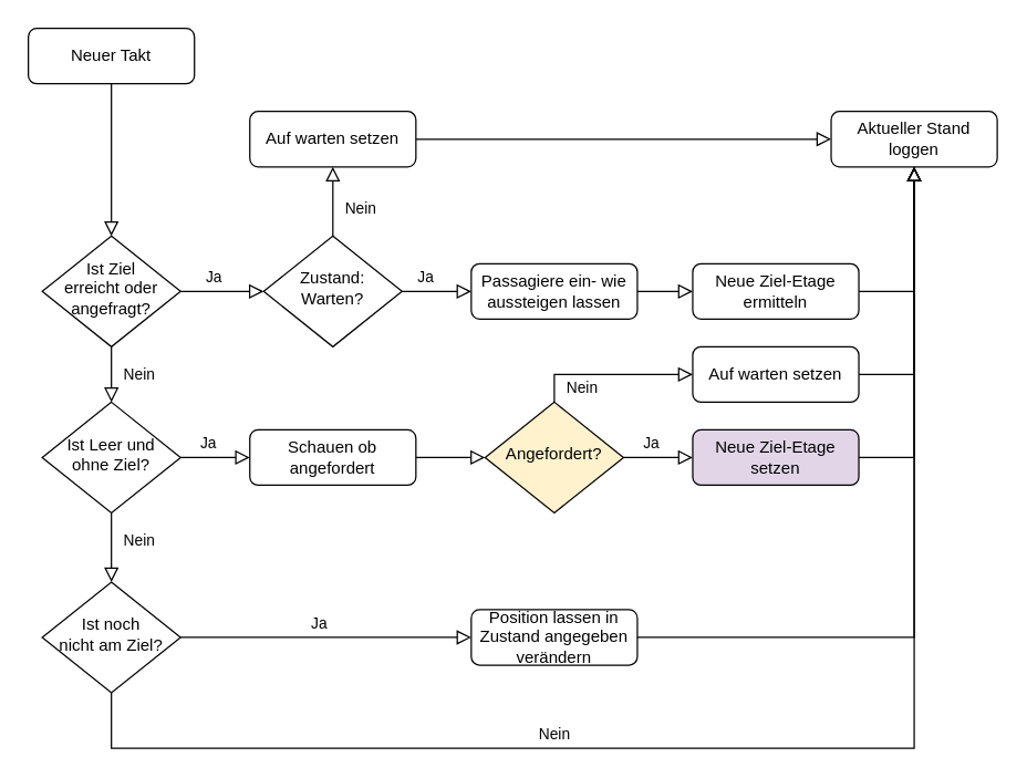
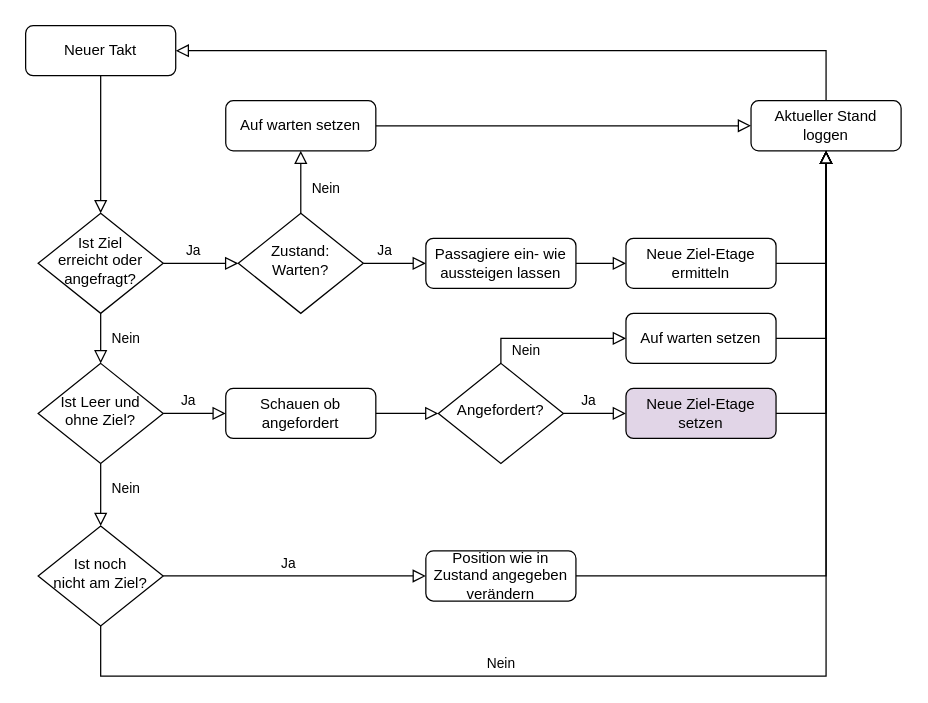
  <mxCell id="0" />
  <mxCell id="1" parent="0" />
  <mxCell id="2" value="" style="rounded=0;html=1;jettySize=auto;orthogonalLoop=1;fontSize=11;endArrow=block;endFill=0;endSize=8;strokeWidth=1;shadow=0;labelBackgroundColor=none;edgeStyle=orthogonalEdgeStyle;" parent="1" source="3" target="6" edge="1"><mxGeometry relative="1" as="geometry" /></mxCell>
  <mxCell id="3" value="Neuer Takt" style="rounded=1;whiteSpace=wrap;html=1;fontSize=12;glass=0;strokeWidth=1;shadow=0;" parent="1" vertex="1"><mxGeometry x="20" y="20" width="120" height="40" as="geometry" /></mxCell>
  <mxCell id="4" value="Nein" style="rounded=0;html=1;jettySize=auto;orthogonalLoop=1;fontSize=11;endArrow=block;endFill=0;endSize=8;strokeWidth=1;shadow=0;labelBackgroundColor=none;edgeStyle=orthogonalEdgeStyle;" parent="1" source="6" target="11" edge="1"><mxGeometry y="20" relative="1" as="geometry"><mxPoint as="offset" /></mxGeometry></mxCell>
  <mxCell id="5" value="Ja" style="edgeStyle=orthogonalEdgeStyle;rounded=0;html=1;jettySize=auto;orthogonalLoop=1;fontSize=11;endArrow=block;endFill=0;endSize=8;strokeWidth=1;shadow=0;labelBackgroundColor=none;" parent="1" source="6" target="23" edge="1"><mxGeometry x="-0.2" y="10" relative="1" as="geometry"><mxPoint as="offset" /></mxGeometry></mxCell>
  <mxCell id="6" value="Ist Ziel &lt;br&gt;erreicht oder &lt;br&gt;angefragt?" style="rhombus;whiteSpace=wrap;html=1;shadow=0;fontFamily=Helvetica;fontSize=12;align=center;strokeWidth=1;spacing=6;spacingTop=-4;" parent="1" vertex="1"><mxGeometry x="30" y="170" width="100" height="80" as="geometry" /></mxCell>
  <mxCell id="7" value="" style="edgeStyle=orthogonalEdgeStyle;rounded=0;orthogonalLoop=1;jettySize=auto;html=1;endSize=8;endArrow=block;endFill=0;" edge="1" parent="1" source="8" target="25"><mxGeometry relative="1" as="geometry" /></mxCell>
  <mxCell id="8" value="Passagiere ein- wie aussteigen lassen" style="rounded=1;whiteSpace=wrap;html=1;fontSize=12;glass=0;strokeWidth=1;shadow=0;" parent="1" vertex="1"><mxGeometry x="340" y="190" width="120" height="40" as="geometry" /></mxCell>
  <mxCell id="9" value="Nein" style="rounded=0;html=1;jettySize=auto;orthogonalLoop=1;fontSize=11;endArrow=block;endFill=0;endSize=8;strokeWidth=1;shadow=0;labelBackgroundColor=none;edgeStyle=orthogonalEdgeStyle;" parent="1" source="11" target="15" edge="1"><mxGeometry x="-0.2" y="20" relative="1" as="geometry"><mxPoint as="offset" /><mxPoint x="80" y="430" as="targetPoint" /></mxGeometry></mxCell>
  <mxCell id="10" value="Ja" style="edgeStyle=orthogonalEdgeStyle;rounded=0;html=1;jettySize=auto;orthogonalLoop=1;fontSize=11;endArrow=block;endFill=0;endSize=8;strokeWidth=1;shadow=0;labelBackgroundColor=none;" parent="1" source="11" target="13" edge="1"><mxGeometry x="-0.2" y="10" relative="1" as="geometry"><mxPoint as="offset" /></mxGeometry></mxCell>
  <mxCell id="11" value="Ist Leer und&lt;br&gt;ohne Ziel?" style="rhombus;whiteSpace=wrap;html=1;shadow=0;fontFamily=Helvetica;fontSize=12;align=center;strokeWidth=1;spacing=6;spacingTop=-4;" parent="1" vertex="1"><mxGeometry x="30" y="290" width="100" height="80" as="geometry" /></mxCell>
  <mxCell id="12" value="" style="edgeStyle=orthogonalEdgeStyle;rounded=0;orthogonalLoop=1;jettySize=auto;html=1;endSize=8;endArrow=block;endFill=0;" edge="1" parent="1" source="13" target="30"><mxGeometry relative="1" as="geometry" /></mxCell>
  <mxCell id="13" value="Schauen ob angefordert" style="rounded=1;whiteSpace=wrap;html=1;fontSize=12;glass=0;strokeWidth=1;shadow=0;" parent="1" vertex="1"><mxGeometry x="180" y="310" width="120" height="40" as="geometry" /></mxCell>
  <mxCell id="14" value="Ja" style="edgeStyle=orthogonalEdgeStyle;rounded=0;orthogonalLoop=1;jettySize=auto;html=1;endSize=8;endArrow=block;endFill=0;" edge="1" parent="1" source="15" target="20"><mxGeometry x="-0.048" y="10" relative="1" as="geometry"><Array as="points" /><mxPoint as="offset" /></mxGeometry></mxCell>
  <mxCell id="15" value="Ist noch &lt;br&gt;nicht am Ziel?" style="rhombus;whiteSpace=wrap;html=1;shadow=0;fontFamily=Helvetica;fontSize=12;align=center;strokeWidth=1;spacing=6;spacingTop=-4;" vertex="1" parent="1"><mxGeometry x="30" y="420" width="100" height="80" as="geometry" /></mxCell>
+ <mxCell id="16" style="edgeStyle=orthogonalEdgeStyle;rounded=0;orthogonalLoop=1;jettySize=auto;html=1;endSize=8;endArrow=block;endFill=0;" edge="1" parent="1" source="17" target="3"><mxGeometry relative="1" as="geometry"><Array as="points"><mxPoint x="660" y="40" /></Array></mxGeometry></mxCell>
  <mxCell id="17" value="Aktueller Stand loggen" style="rounded=1;whiteSpace=wrap;html=1;fontSize=12;glass=0;strokeWidth=1;shadow=0;" vertex="1" parent="1"><mxGeometry x="600" y="80" width="120" height="40" as="geometry" /></mxCell>
  <mxCell id="18" value="Nein" style="edgeStyle=orthogonalEdgeStyle;rounded=0;html=1;jettySize=auto;orthogonalLoop=1;fontSize=11;endArrow=block;endFill=0;endSize=8;strokeWidth=1;shadow=0;labelBackgroundColor=none;" edge="1" parent="1" source="15" target="17"><mxGeometry x="-0.308" y="10" relative="1" as="geometry"><mxPoint as="offset" /><mxPoint x="140" y="340" as="sourcePoint" /><mxPoint x="190" y="340" as="targetPoint" /><Array as="points"><mxPoint x="80" y="540" /><mxPoint x="660" y="540" /></Array></mxGeometry></mxCell>
  <mxCell id="19" style="edgeStyle=orthogonalEdgeStyle;rounded=0;orthogonalLoop=1;jettySize=auto;html=1;endSize=8;endArrow=block;endFill=0;" edge="1" parent="1" source="20" target="17"><mxGeometry relative="1" as="geometry" /></mxCell>
- <mxCell id="20" value="Position lassen in Zustand angegeben verändern" style="rounded=1;whiteSpace=wrap;html=1;fontSize=12;glass=0;strokeWidth=1;shadow=0;" vertex="1" parent="1"><mxGeometry x="340" y="440" width="120" height="40" as="geometry" /></mxCell>
+ <mxCell id="20" value="Position wie in Zustand angegeben verändern" style="rounded=1;whiteSpace=wrap;html=1;fontSize=12;glass=0;strokeWidth=1;shadow=0;" vertex="1" parent="1"><mxGeometry x="340" y="440" width="120" height="40" as="geometry" /></mxCell>
  <mxCell id="21" value="Ja" style="edgeStyle=orthogonalEdgeStyle;rounded=0;orthogonalLoop=1;jettySize=auto;html=1;endSize=8;endArrow=block;endFill=0;" edge="1" parent="1" source="23" target="8"><mxGeometry x="-0.333" y="10" relative="1" as="geometry"><mxPoint as="offset" /></mxGeometry></mxCell>
  <mxCell id="22" value="Nein" style="edgeStyle=orthogonalEdgeStyle;rounded=0;orthogonalLoop=1;jettySize=auto;html=1;endSize=8;endArrow=block;endFill=0;" edge="1" parent="1" source="23" target="27"><mxGeometry x="-0.2" y="-20" relative="1" as="geometry"><mxPoint as="offset" /></mxGeometry></mxCell>
  <mxCell id="23" value="Zustand: Warten?" style="rhombus;whiteSpace=wrap;html=1;shadow=0;fontFamily=Helvetica;fontSize=12;align=center;strokeWidth=1;spacing=6;spacingTop=-4;" vertex="1" parent="1"><mxGeometry x="190" y="170" width="100" height="80" as="geometry" /></mxCell>
  <mxCell id="24" style="edgeStyle=orthogonalEdgeStyle;rounded=0;orthogonalLoop=1;jettySize=auto;html=1;endSize=8;endArrow=block;endFill=0;" edge="1" parent="1" source="25" target="17"><mxGeometry relative="1" as="geometry"><Array as="points"><mxPoint x="660" y="210" /></Array></mxGeometry></mxCell>
  <mxCell id="25" value="Neue Ziel-Etage ermitteln" style="rounded=1;whiteSpace=wrap;html=1;fontSize=12;glass=0;strokeWidth=1;shadow=0;" vertex="1" parent="1"><mxGeometry x="500" y="190" width="120" height="40" as="geometry" /></mxCell>
  <mxCell id="26" style="edgeStyle=orthogonalEdgeStyle;rounded=0;orthogonalLoop=1;jettySize=auto;html=1;endSize=8;endArrow=block;endFill=0;" edge="1" parent="1" source="27" target="17"><mxGeometry relative="1" as="geometry" /></mxCell>
  <mxCell id="27" value="Auf warten setzen" style="rounded=1;whiteSpace=wrap;html=1;fontSize=12;glass=0;strokeWidth=1;shadow=0;" vertex="1" parent="1"><mxGeometry x="180" y="80" width="120" height="40" as="geometry" /></mxCell>
  <mxCell id="28" value="Nein" style="edgeStyle=orthogonalEdgeStyle;rounded=0;orthogonalLoop=1;jettySize=auto;html=1;endSize=8;endArrow=block;endFill=0;" edge="1" parent="1" source="30" target="32"><mxGeometry x="-0.334" y="-10" relative="1" as="geometry"><Array as="points"><mxPoint x="400" y="270" /></Array><mxPoint as="offset" /></mxGeometry></mxCell>
  <mxCell id="29" value="Ja" style="edgeStyle=orthogonalEdgeStyle;rounded=0;orthogonalLoop=1;jettySize=auto;html=1;endSize=8;endArrow=block;endFill=0;" edge="1" parent="1" source="30" target="34"><mxGeometry x="-0.2" y="10" relative="1" as="geometry"><mxPoint as="offset" /></mxGeometry></mxCell>
- <mxCell id="30" value="Angefordert?" style="rhombus;whiteSpace=wrap;html=1;shadow=0;fontFamily=Helvetica;fontSize=12;align=center;strokeWidth=1;spacing=6;spacingTop=-4;fillColor=#fff2cc;" vertex="1" parent="1"><mxGeometry x="350" y="290" width="100" height="80" as="geometry" /></mxCell>
+ <mxCell id="30" value="Angefordert?" style="rhombus;whiteSpace=wrap;html=1;shadow=0;fontFamily=Helvetica;fontSize=12;align=center;strokeWidth=1;spacing=6;spacingTop=-4;" vertex="1" parent="1"><mxGeometry x="350" y="290" width="100" height="80" as="geometry" /></mxCell>
  <mxCell id="31" style="edgeStyle=orthogonalEdgeStyle;rounded=0;orthogonalLoop=1;jettySize=auto;html=1;endSize=8;endArrow=block;endFill=0;" edge="1" parent="1" source="32" target="17"><mxGeometry relative="1" as="geometry"><Array as="points"><mxPoint x="660" y="270" /></Array></mxGeometry></mxCell>
  <mxCell id="32" value="Auf warten setzen" style="rounded=1;whiteSpace=wrap;html=1;fontSize=12;glass=0;strokeWidth=1;shadow=0;" vertex="1" parent="1"><mxGeometry x="500" y="250" width="120" height="40" as="geometry" /></mxCell>
  <mxCell id="33" style="edgeStyle=orthogonalEdgeStyle;rounded=0;orthogonalLoop=1;jettySize=auto;html=1;endSize=8;endArrow=block;endFill=0;" edge="1" parent="1" source="34" target="17"><mxGeometry relative="1" as="geometry"><Array as="points"><mxPoint x="660" y="330" /></Array></mxGeometry></mxCell>
  <mxCell id="34" value="Neue Ziel-Etage setzen" style="rounded=1;whiteSpace=wrap;html=1;fontSize=12;glass=0;strokeWidth=1;shadow=0;fillColor=#e1d5e7;" vertex="1" parent="1"><mxGeometry x="500" y="310" width="120" height="40" as="geometry" /></mxCell>
